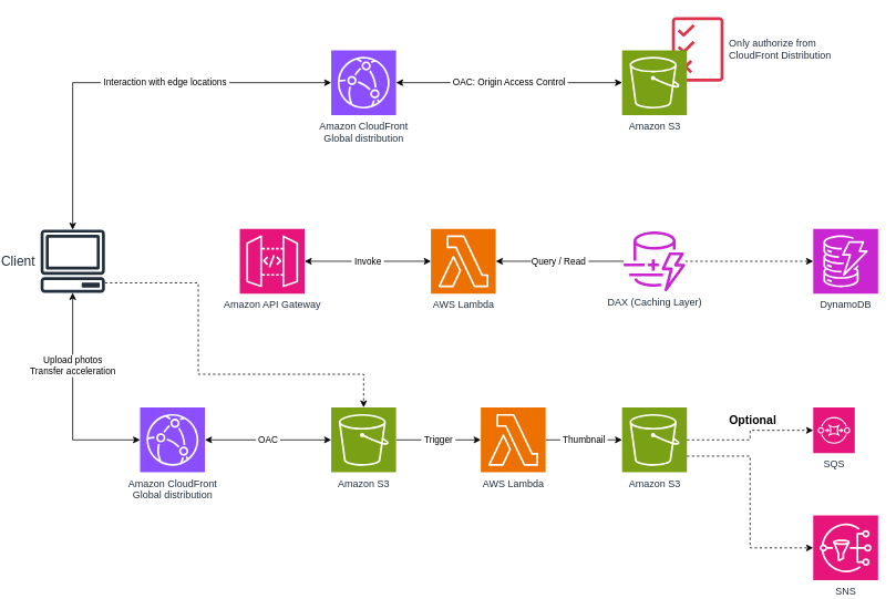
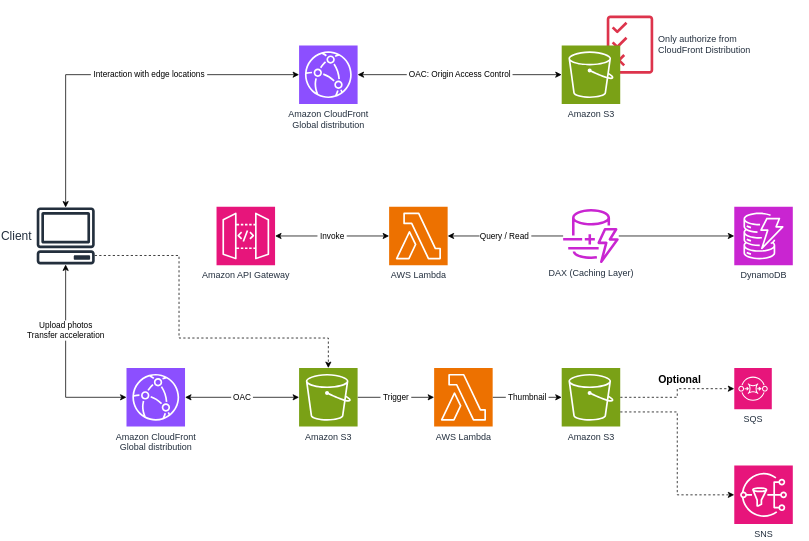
  <mxCell id="0" />
  <mxCell id="1" parent="0" />
  <mxCell id="2" style="edgeStyle=orthogonalEdgeStyle;rounded=0;orthogonalLoop=1;jettySize=auto;html=1;dashed=1;" edge="1" parent="1" source="3" target="20"><mxGeometry relative="1" as="geometry"><Array as="points"><mxPoint x="210" y="340" /><mxPoint x="210" y="450" /><mxPoint x="409" y="450" /></Array></mxGeometry></mxCell>
  <mxCell id="3" value="Client" style="sketch=0;outlineConnect=0;fontColor=#232F3E;gradientColor=none;fillColor=#232F3D;strokeColor=none;dashed=0;verticalLabelPosition=middle;verticalAlign=middle;align=right;html=1;fontSize=16;fontStyle=0;aspect=fixed;pointerEvents=1;shape=mxgraph.aws4.client;labelPosition=left;spacingRight=5;" vertex="1" parent="1"><mxGeometry x="20" y="276" width="78" height="76" as="geometry" /></mxCell>
  <mxCell id="4" value="&amp;nbsp;Invoke&amp;nbsp;" style="edgeStyle=orthogonalEdgeStyle;rounded=0;orthogonalLoop=1;jettySize=auto;html=1;startArrow=classic;startFill=1;" edge="1" parent="1" source="5" target="22"><mxGeometry relative="1" as="geometry" /></mxCell>
  <mxCell id="5" value="Amazon API Gateway" style="sketch=0;points=[[0,0,0],[0.25,0,0],[0.5,0,0],[0.75,0,0],[1,0,0],[0,1,0],[0.25,1,0],[0.5,1,0],[0.75,1,0],[1,1,0],[0,0.25,0],[0,0.5,0],[0,0.75,0],[1,0.25,0],[1,0.5,0],[1,0.75,0]];outlineConnect=0;fontColor=#232F3E;fillColor=#E7157B;strokeColor=#ffffff;dashed=0;verticalLabelPosition=bottom;verticalAlign=top;align=center;html=1;fontSize=12;fontStyle=0;aspect=fixed;shape=mxgraph.aws4.resourceIcon;resIcon=mxgraph.aws4.api_gateway;" vertex="1" parent="1"><mxGeometry x="260" y="275" width="78" height="78" as="geometry" /></mxCell>
  <mxCell id="6" value="&amp;nbsp;OAC: Origin Access Control&amp;nbsp;" style="edgeStyle=orthogonalEdgeStyle;rounded=0;orthogonalLoop=1;jettySize=auto;html=1;startArrow=classic;startFill=1;" edge="1" parent="1" source="7" target="24"><mxGeometry relative="1" as="geometry" /></mxCell>
  <mxCell id="7" value="Amazon CloudFront&lt;div&gt;Global distribution&lt;/div&gt;" style="sketch=0;points=[[0,0,0],[0.25,0,0],[0.5,0,0],[0.75,0,0],[1,0,0],[0,1,0],[0.25,1,0],[0.5,1,0],[0.75,1,0],[1,1,0],[0,0.25,0],[0,0.5,0],[0,0.75,0],[1,0.25,0],[1,0.5,0],[1,0.75,0]];outlineConnect=0;fontColor=#232F3E;fillColor=#8C4FFF;strokeColor=#ffffff;dashed=0;verticalLabelPosition=bottom;verticalAlign=top;align=center;html=1;fontSize=12;fontStyle=0;aspect=fixed;shape=mxgraph.aws4.resourceIcon;resIcon=mxgraph.aws4.cloudfront;" vertex="1" parent="1"><mxGeometry x="370" y="60" width="78" height="78" as="geometry" /></mxCell>
  <mxCell id="8" style="edgeStyle=orthogonalEdgeStyle;rounded=0;orthogonalLoop=1;jettySize=auto;html=1;dashed=1;" edge="1" parent="1" source="9" target="13"><mxGeometry relative="1" as="geometry" /></mxCell>
  <mxCell id="9" value="Amazon S3" style="sketch=0;points=[[0,0,0],[0.25,0,0],[0.5,0,0],[0.75,0,0],[1,0,0],[0,1,0],[0.25,1,0],[0.5,1,0],[0.75,1,0],[1,1,0],[0,0.25,0],[0,0.5,0],[0,0.75,0],[1,0.25,0],[1,0.5,0],[1,0.75,0]];outlineConnect=0;fontColor=#232F3E;fillColor=#7AA116;strokeColor=#ffffff;dashed=0;verticalLabelPosition=bottom;verticalAlign=top;align=center;html=1;fontSize=12;fontStyle=0;aspect=fixed;shape=mxgraph.aws4.resourceIcon;resIcon=mxgraph.aws4.s3;" vertex="1" parent="1"><mxGeometry x="720" y="490" width="78" height="78" as="geometry" /></mxCell>
- <mxCell id="10" style="edgeStyle=orthogonalEdgeStyle;rounded=0;orthogonalLoop=1;jettySize=auto;html=1;dashed=1;" edge="1" parent="1" source="11" target="12"><mxGeometry relative="1" as="geometry" /></mxCell>
+ <mxCell id="10" style="edgeStyle=orthogonalEdgeStyle;rounded=0;orthogonalLoop=1;jettySize=auto;html=1;" edge="1" parent="1" source="11" target="12"><mxGeometry relative="1" as="geometry" /></mxCell>
  <mxCell id="11" value="DAX (Caching Layer)" style="sketch=0;outlineConnect=0;fontColor=#232F3E;gradientColor=none;fillColor=#C925D1;strokeColor=none;dashed=0;verticalLabelPosition=bottom;verticalAlign=top;align=center;html=1;fontSize=12;fontStyle=0;aspect=fixed;pointerEvents=1;shape=mxgraph.aws4.dynamodb_dax;" vertex="1" parent="1"><mxGeometry x="720" y="278" width="78" height="72" as="geometry" /></mxCell>
  <mxCell id="12" value="DynamoDB" style="sketch=0;points=[[0,0,0],[0.25,0,0],[0.5,0,0],[0.75,0,0],[1,0,0],[0,1,0],[0.25,1,0],[0.5,1,0],[0.75,1,0],[1,1,0],[0,0.25,0],[0,0.5,0],[0,0.75,0],[1,0.25,0],[1,0.5,0],[1,0.75,0]];outlineConnect=0;fontColor=#232F3E;fillColor=#C925D1;strokeColor=#ffffff;dashed=0;verticalLabelPosition=bottom;verticalAlign=top;align=center;html=1;fontSize=12;fontStyle=0;aspect=fixed;shape=mxgraph.aws4.resourceIcon;resIcon=mxgraph.aws4.dynamodb;" vertex="1" parent="1"><mxGeometry x="950" y="275" width="78" height="78" as="geometry" /></mxCell>
  <mxCell id="13" value="SQS" style="sketch=0;points=[[0,0,0],[0.25,0,0],[0.5,0,0],[0.75,0,0],[1,0,0],[0,1,0],[0.25,1,0],[0.5,1,0],[0.75,1,0],[1,1,0],[0,0.25,0],[0,0.5,0],[0,0.75,0],[1,0.25,0],[1,0.5,0],[1,0.75,0]];outlineConnect=0;fontColor=#232F3E;fillColor=#E7157B;strokeColor=#ffffff;dashed=0;verticalLabelPosition=bottom;verticalAlign=top;align=center;html=1;fontSize=12;fontStyle=0;aspect=fixed;shape=mxgraph.aws4.resourceIcon;resIcon=mxgraph.aws4.sqs;" vertex="1" parent="1"><mxGeometry x="950" y="490" width="50" height="55" as="geometry" /></mxCell>
  <mxCell id="14" value="SNS" style="sketch=0;points=[[0,0,0],[0.25,0,0],[0.5,0,0],[0.75,0,0],[1,0,0],[0,1,0],[0.25,1,0],[0.5,1,0],[0.75,1,0],[1,1,0],[0,0.25,0],[0,0.5,0],[0,0.75,0],[1,0.25,0],[1,0.5,0],[1,0.75,0]];outlineConnect=0;fontColor=#232F3E;fillColor=#E7157B;strokeColor=#ffffff;dashed=0;verticalLabelPosition=bottom;verticalAlign=top;align=center;html=1;fontSize=12;fontStyle=0;aspect=fixed;shape=mxgraph.aws4.resourceIcon;resIcon=mxgraph.aws4.sns;" vertex="1" parent="1"><mxGeometry x="950" y="620" width="78" height="78" as="geometry" /></mxCell>
  <mxCell id="15" value="&amp;nbsp;OAC&amp;nbsp;" style="edgeStyle=orthogonalEdgeStyle;rounded=0;orthogonalLoop=1;jettySize=auto;html=1;startArrow=classic;startFill=1;" edge="1" parent="1" source="16" target="20"><mxGeometry relative="1" as="geometry" /></mxCell>
  <mxCell id="16" value="Amazon CloudFront&lt;div&gt;Global distribution&lt;/div&gt;" style="sketch=0;points=[[0,0,0],[0.25,0,0],[0.5,0,0],[0.75,0,0],[1,0,0],[0,1,0],[0.25,1,0],[0.5,1,0],[0.75,1,0],[1,1,0],[0,0.25,0],[0,0.5,0],[0,0.75,0],[1,0.25,0],[1,0.5,0],[1,0.75,0]];outlineConnect=0;fontColor=#232F3E;fillColor=#8C4FFF;strokeColor=#ffffff;dashed=0;verticalLabelPosition=bottom;verticalAlign=top;align=center;html=1;fontSize=12;fontStyle=0;aspect=fixed;shape=mxgraph.aws4.resourceIcon;resIcon=mxgraph.aws4.cloudfront;" vertex="1" parent="1"><mxGeometry x="140" y="490" width="78" height="78" as="geometry" /></mxCell>
  <mxCell id="17" value="&amp;nbsp;Thumbnail&amp;nbsp;" style="edgeStyle=orthogonalEdgeStyle;rounded=0;orthogonalLoop=1;jettySize=auto;html=1;" edge="1" parent="1" source="18" target="9"><mxGeometry relative="1" as="geometry" /></mxCell>
  <mxCell id="18" value="AWS Lambda" style="sketch=0;points=[[0,0,0],[0.25,0,0],[0.5,0,0],[0.75,0,0],[1,0,0],[0,1,0],[0.25,1,0],[0.5,1,0],[0.75,1,0],[1,1,0],[0,0.25,0],[0,0.5,0],[0,0.75,0],[1,0.25,0],[1,0.5,0],[1,0.75,0]];outlineConnect=0;fontColor=#232F3E;fillColor=#ED7100;strokeColor=#ffffff;dashed=0;verticalLabelPosition=bottom;verticalAlign=top;align=center;html=1;fontSize=12;fontStyle=0;aspect=fixed;shape=mxgraph.aws4.resourceIcon;resIcon=mxgraph.aws4.lambda;" vertex="1" parent="1"><mxGeometry x="550" y="490" width="78" height="78" as="geometry" /></mxCell>
  <mxCell id="19" value="&amp;nbsp;Trigger&amp;nbsp;" style="edgeStyle=orthogonalEdgeStyle;rounded=0;orthogonalLoop=1;jettySize=auto;html=1;" edge="1" parent="1" source="20" target="18"><mxGeometry relative="1" as="geometry" /></mxCell>
  <mxCell id="20" value="Amazon S3" style="sketch=0;points=[[0,0,0],[0.25,0,0],[0.5,0,0],[0.75,0,0],[1,0,0],[0,1,0],[0.25,1,0],[0.5,1,0],[0.75,1,0],[1,1,0],[0,0.25,0],[0,0.5,0],[0,0.75,0],[1,0.25,0],[1,0.5,0],[1,0.75,0]];outlineConnect=0;fontColor=#232F3E;fillColor=#7AA116;strokeColor=#ffffff;dashed=0;verticalLabelPosition=bottom;verticalAlign=top;align=center;html=1;fontSize=12;fontStyle=0;aspect=fixed;shape=mxgraph.aws4.resourceIcon;resIcon=mxgraph.aws4.s3;" vertex="1" parent="1"><mxGeometry x="370" y="490" width="78" height="78" as="geometry" /></mxCell>
  <mxCell id="21" value="Query / Read&amp;nbsp;" style="edgeStyle=orthogonalEdgeStyle;rounded=0;orthogonalLoop=1;jettySize=auto;html=1;" edge="1" parent="1" source="11" target="22"><mxGeometry relative="1" as="geometry" /></mxCell>
  <mxCell id="22" value="AWS Lambda" style="sketch=0;points=[[0,0,0],[0.25,0,0],[0.5,0,0],[0.75,0,0],[1,0,0],[0,1,0],[0.25,1,0],[0.5,1,0],[0.75,1,0],[1,1,0],[0,0.25,0],[0,0.5,0],[0,0.75,0],[1,0.25,0],[1,0.5,0],[1,0.75,0]];outlineConnect=0;fontColor=#232F3E;fillColor=#ED7100;strokeColor=#ffffff;dashed=0;verticalLabelPosition=bottom;verticalAlign=top;align=center;html=1;fontSize=12;fontStyle=0;aspect=fixed;shape=mxgraph.aws4.resourceIcon;resIcon=mxgraph.aws4.lambda;" vertex="1" parent="1"><mxGeometry x="490" y="275" width="78" height="78" as="geometry" /></mxCell>
  <mxCell id="23" value="Only authorize from&lt;div&gt;CloudFront Distribution&lt;/div&gt;" style="sketch=0;outlineConnect=0;fontColor=#232F3E;gradientColor=none;fillColor=#DD344C;strokeColor=none;dashed=0;verticalLabelPosition=middle;verticalAlign=middle;align=left;html=1;fontSize=12;fontStyle=0;aspect=fixed;pointerEvents=1;shape=mxgraph.aws4.permissions;labelPosition=right;spacingLeft=5;" vertex="1" parent="1"><mxGeometry x="780" y="20" width="62" height="78" as="geometry" /></mxCell>
  <mxCell id="24" value="Amazon S3" style="sketch=0;points=[[0,0,0],[0.25,0,0],[0.5,0,0],[0.75,0,0],[1,0,0],[0,1,0],[0.25,1,0],[0.5,1,0],[0.75,1,0],[1,1,0],[0,0.25,0],[0,0.5,0],[0,0.75,0],[1,0.25,0],[1,0.5,0],[1,0.75,0]];outlineConnect=0;fontColor=#232F3E;fillColor=#7AA116;strokeColor=#ffffff;dashed=0;verticalLabelPosition=bottom;verticalAlign=top;align=center;html=1;fontSize=12;fontStyle=0;aspect=fixed;shape=mxgraph.aws4.resourceIcon;resIcon=mxgraph.aws4.s3;" vertex="1" parent="1"><mxGeometry x="720" y="60" width="78" height="78" as="geometry" /></mxCell>
  <mxCell id="25" value="&amp;nbsp;Interaction with edge locations&amp;nbsp;" style="edgeStyle=orthogonalEdgeStyle;rounded=0;orthogonalLoop=1;jettySize=auto;html=1;entryX=0;entryY=0.5;entryDx=0;entryDy=0;entryPerimeter=0;startArrow=classic;startFill=1;" edge="1" parent="1" source="3" target="7"><mxGeometry x="0.18" relative="1" as="geometry"><Array as="points"><mxPoint x="59" y="99" /></Array><mxPoint as="offset" /></mxGeometry></mxCell>
  <mxCell id="26" value="Optional" style="text;html=1;align=center;verticalAlign=middle;resizable=0;points=[];autosize=1;strokeColor=none;fillColor=none;fontStyle=1;fontSize=14;" vertex="1" parent="1"><mxGeometry x="837" y="490" width="80" height="30" as="geometry" /></mxCell>
  <mxCell id="27" style="edgeStyle=orthogonalEdgeStyle;rounded=0;orthogonalLoop=1;jettySize=auto;html=1;exitX=1;exitY=0.75;exitDx=0;exitDy=0;exitPerimeter=0;entryX=0;entryY=0.5;entryDx=0;entryDy=0;entryPerimeter=0;dashed=1;" edge="1" parent="1" source="9" target="14"><mxGeometry relative="1" as="geometry" /></mxCell>
  <mxCell id="28" value="Upload photos&lt;div&gt;Transfer acceleration&lt;/div&gt;" style="edgeStyle=orthogonalEdgeStyle;rounded=0;orthogonalLoop=1;jettySize=auto;html=1;entryX=0;entryY=0.5;entryDx=0;entryDy=0;entryPerimeter=0;startArrow=classic;startFill=1;" edge="1" parent="1" source="3" target="16"><mxGeometry x="-0.318" relative="1" as="geometry"><Array as="points"><mxPoint x="59" y="529" /></Array><mxPoint as="offset" /></mxGeometry></mxCell>
